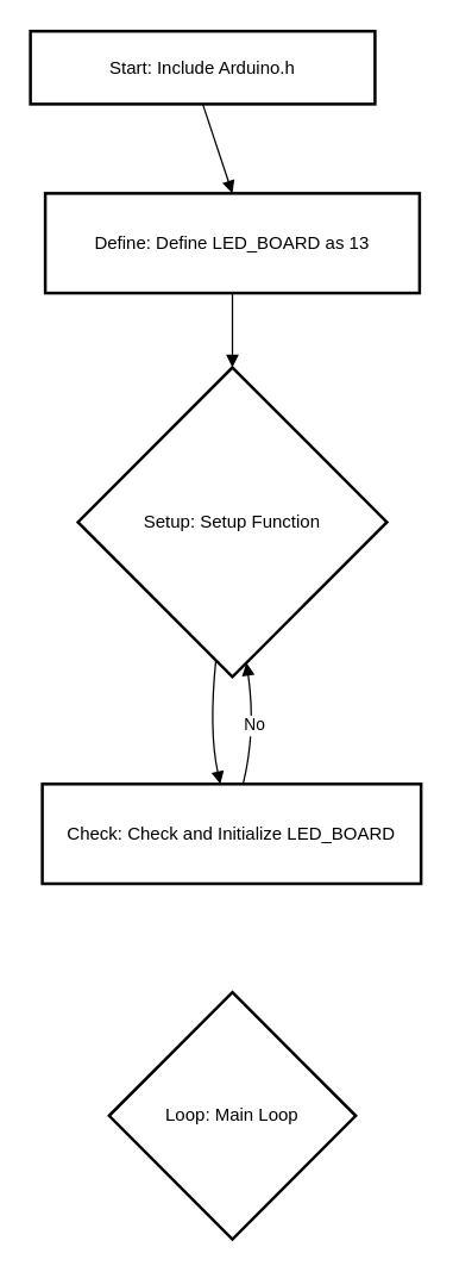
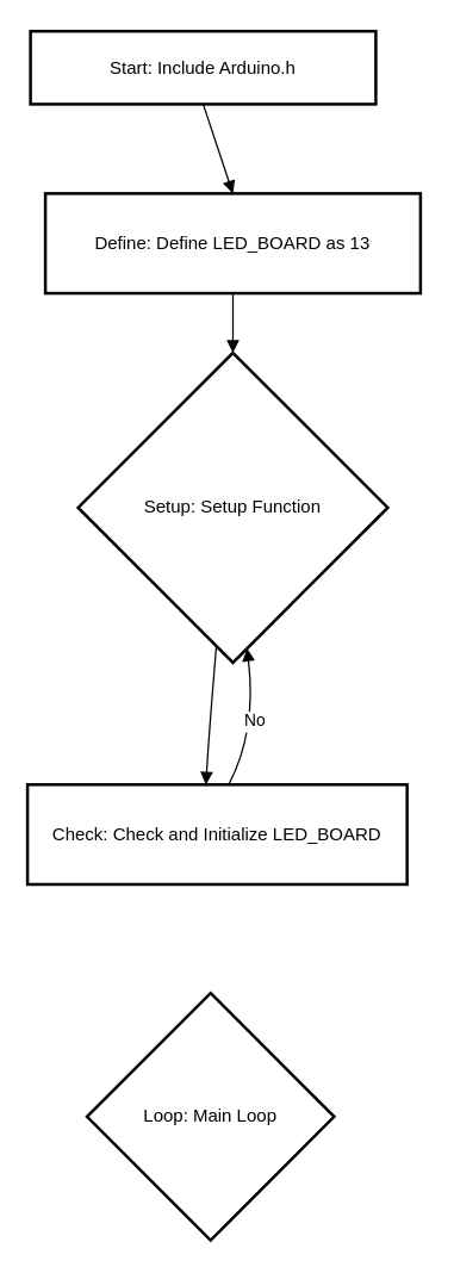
  <mxCell id="0" />
  <mxCell id="1" parent="0" />
  <mxCell id="2" value="Start: Include Arduino.h" style="whiteSpace=wrap;strokeWidth=2;" vertex="1" parent="1"><mxGeometry x="20" y="20" width="232" height="49" as="geometry" /></mxCell>
  <mxCell id="3" value="Define: Define LED_BOARD as 13" style="whiteSpace=wrap;strokeWidth=2;" vertex="1" parent="1"><mxGeometry x="30" y="129" width="252" height="67" as="geometry" /></mxCell>
- <mxCell id="4" value="Setup: Setup Function" style="rhombus;strokeWidth=2;whiteSpace=wrap;" vertex="1" parent="1"><mxGeometry x="52" y="246" width="208" height="208" as="geometry" /></mxCell>
- <mxCell id="5" value="Check: Check and Initialize LED_BOARD" style="whiteSpace=wrap;strokeWidth=2;" vertex="1" parent="1"><mxGeometry x="28" y="526" width="255" height="67" as="geometry" /></mxCell>
- <mxCell id="6" value="Loop: Main Loop" style="rhombus;strokeWidth=2;whiteSpace=wrap;" vertex="1" parent="1"><mxGeometry x="73" y="666" width="166" height="166" as="geometry" /></mxCell>
+ <mxCell id="4" value="Setup: Setup Function" style="rhombus;strokeWidth=2;whiteSpace=wrap;" vertex="1" parent="1"><mxGeometry x="52" y="236" width="208" height="208" as="geometry" /></mxCell>
+ <mxCell id="5" value="Check: Check and Initialize LED_BOARD" style="whiteSpace=wrap;strokeWidth=2;" vertex="1" parent="1"><mxGeometry x="18" y="526" width="255" height="67" as="geometry" /></mxCell>
+ <mxCell id="6" value="Loop: Main Loop" style="rhombus;strokeWidth=2;whiteSpace=wrap;" vertex="1" parent="1"><mxGeometry x="58" y="666" width="166" height="166" as="geometry" /></mxCell>
  <mxCell id="7" value="" style="curved=1;startArrow=none;endArrow=block;exitX=0.5;exitY=1;entryX=0.5;entryY=0;" edge="1" parent="1" source="2" target="3"><mxGeometry relative="1" as="geometry"><Array as="points" /></mxGeometry></mxCell>
  <mxCell id="8" value="" style="curved=1;startArrow=none;endArrow=block;exitX=0.5;exitY=0.99;entryX=0.5;entryY=0;" edge="1" parent="1" source="3" target="4"><mxGeometry relative="1" as="geometry"><Array as="points" /></mxGeometry></mxCell>
  <mxCell id="9" value="" style="curved=1;startArrow=none;endArrow=block;exitX=0.44;exitY=1;entryX=0.47;entryY=0;" edge="1" parent="1" source="4" target="5"><mxGeometry relative="1" as="geometry"><Array as="points"><mxPoint x="140" y="490" /></Array></mxGeometry></mxCell>
  <mxCell id="10" value="No" style="curved=1;startArrow=none;endArrow=block;exitX=0.53;exitY=0;entryX=0.55;entryY=1;" edge="1" parent="1" source="5" target="4"><mxGeometry relative="1" as="geometry"><Array as="points"><mxPoint x="172" y="490" /></Array></mxGeometry></mxCell>
